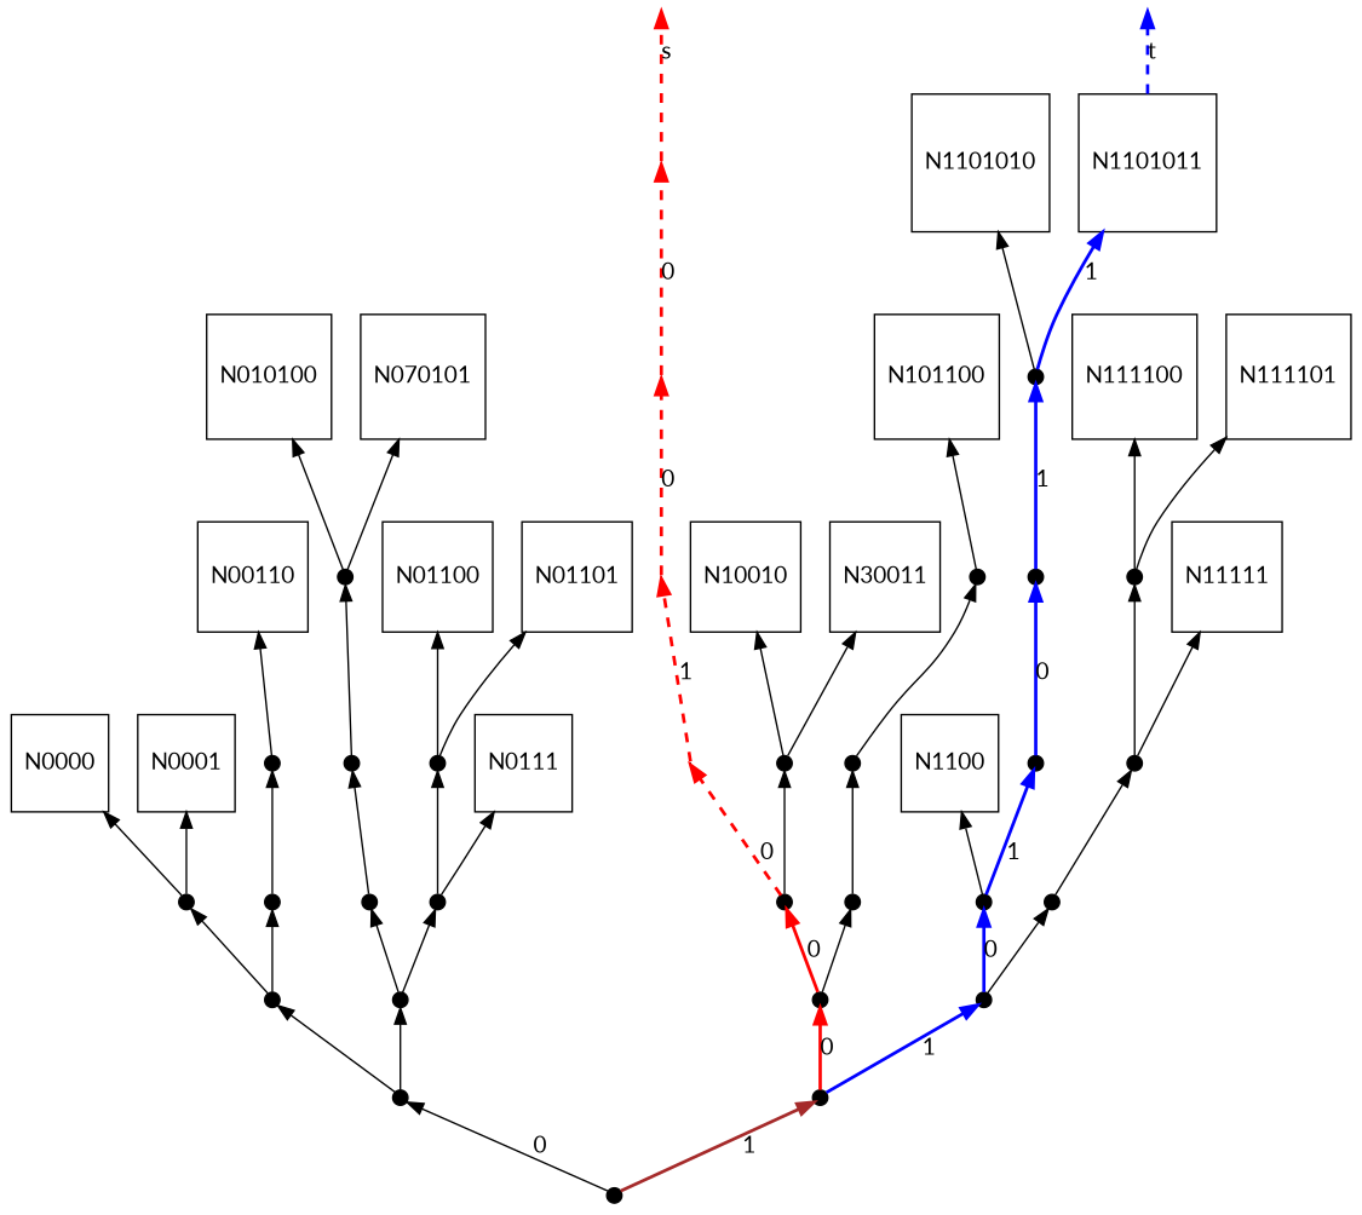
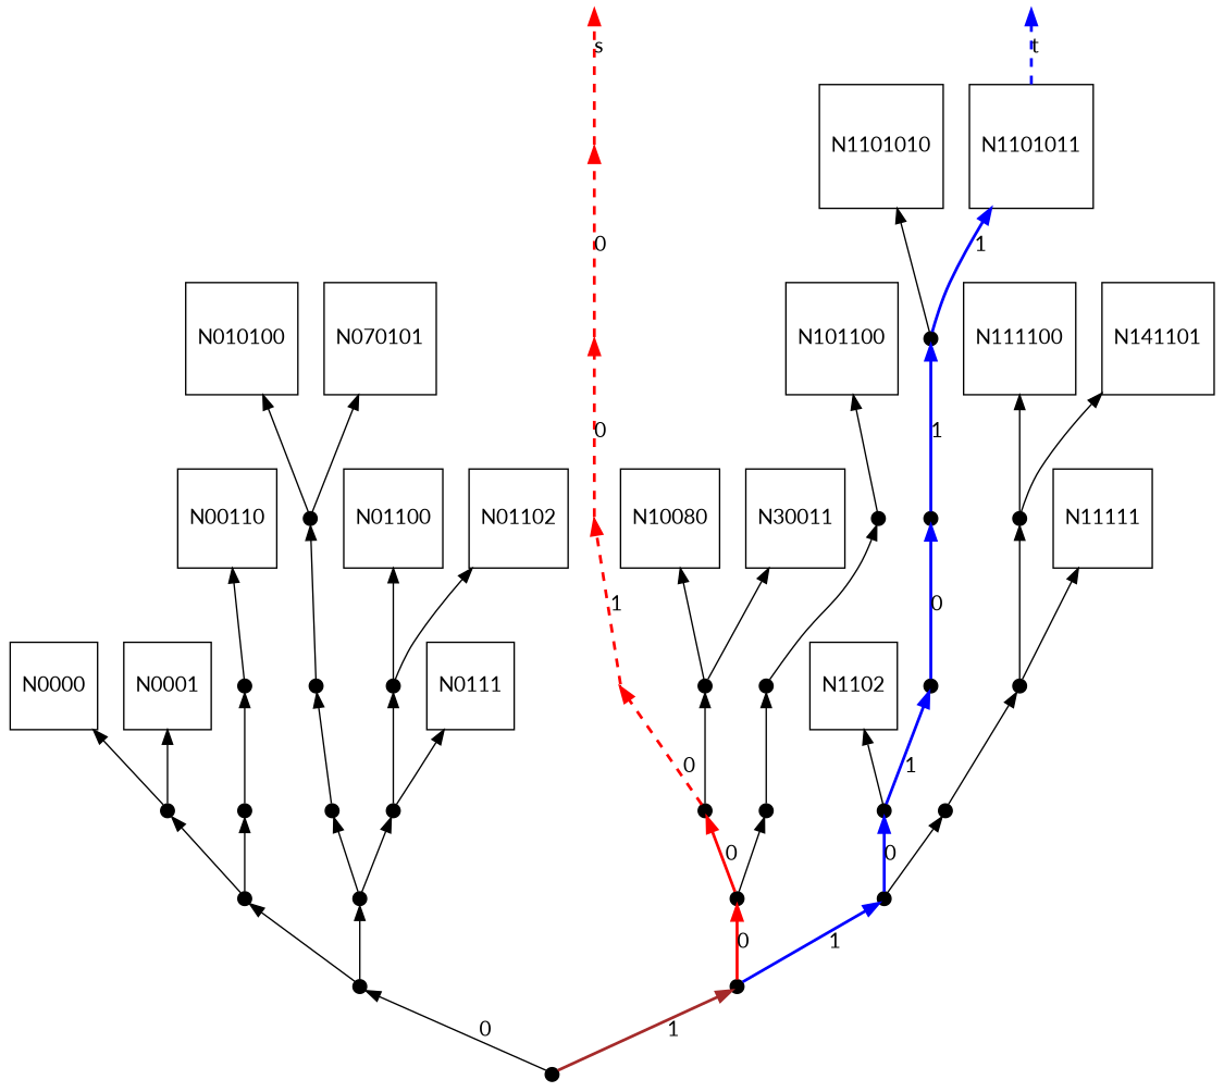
  digraph {
    fontname=Lato
    rankdir=BT
    node [fontname=Lato ordering=out shape=point]
    edge [fontname=Lato]
    ROOT [width=0.13]
    N0 [width=0.13]
    N1 [width=0.13]
    N00 [width=0.13]
    N01 [width=0.13]
    N10 [width=0.13]
    N11 [width=0.13]
    N000 [width=0.13]
    N001 [width=0.13]
    N010 [width=0.13]
    N011 [width=0.13]
    N100 [width=0.13]
    N101 [width=0.13]
    N110 [width=0.13]
    N111 [width=0.13]
    N0000 [shape=square width=0.13]
    N0001 [shape=square width=0.13]
    N0011 [width=0.13]
    N0101 [width=0.13]
    N0110 [width=0.13]
    N0111 [shape=square width=0.13]
    N00110 [shape=square width=0.13]
    N01010 [width=0.13]
    N01100 [shape=square width=0.13]
-   N01101 [shape=square width=0.13]
+   N01101 [shape=square width=0.13 label=N01102]
    N010100 [shape=square width=0.13]
    n27 [label=N070101 shape=square width=0.13]
    N1000 [width=0.001]
    N1001 [width=0.13]
    N1011 [width=0.13]
-   N1100 [shape=square width=0.13]
+   N1100 [shape=square width=0.13 label=N1102]
    N1101 [width=0.13]
    N1111 [width=0.13]
    N10001 [width=0.001]
-   N10010 [shape=square width=0.13]
+   N10010 [shape=square width=0.13 label=N10080]
    n36 [label=N30011 shape=square width=0.13]
    N10110 [width=0.13]
    N100010 [width=0.001]
    N1000100 [width=0.001]
    N10001001 [width=0.001]
    N101100 [shape=square width=0.13]
    N11010 [width=0.13]
    N110101 [width=0.13]
    N1101010 [shape=square width=0.13]
    N1101011 [shape=square width=0.13]
    N11010110 [width=0.001]
    N11110 [width=0.13]
    N11111 [shape=square width=0.13]
    N111100 [shape=square width=0.13]
-   N111101 [shape=square width=0.13]
+   N111101 [shape=square width=0.13 label=N141101]
    ROOT -> N0 [label=0]
    ROOT -> N1 [color=brown label=1 penwidth=2]
    N0 -> N00
    N0 -> N01
    N1 -> N10 [color=red label=0 penwidth=2]
    N1 -> N11 [color=blue label=1 penwidth=2]
    N00 -> N000
    N00 -> N001
    N01 -> N010
    N01 -> N011
    N10 -> N100 [color=red label=0 penwidth=2]
    N10 -> N101
    N11 -> N110 [color=blue label=0 penwidth=2]
    N11 -> N111
    N000 -> N0000
    N000 -> N0001
    N001 -> N0011
    N010 -> N0101
    N011 -> N0110
    N011 -> N0111
    N100 -> N1000 [color=red label=0 penwidth=2 style=dashed]
    N100 -> N1001
    N101 -> N1011
    N110 -> N1100
    N110 -> N1101 [color=blue label=1 penwidth=2]
    N111 -> N1111
    N0011 -> N00110
    N0101 -> N01010
    N0110 -> N01100
    N0110 -> N01101
    N01010 -> N010100
    N01010 -> n27
    N1000 -> N10001 [color=red label=1 penwidth=2 style=dashed]
    N1001 -> N10010
    N1001 -> n36
    N1011 -> N10110
    N1101 -> N11010 [color=blue label=0 penwidth=2]
    N1111 -> N11110
    N1111 -> N11111
    N10001 -> N100010 [color=red label=0 penwidth=2 style=dashed]
    N10110 -> N101100
    N100010 -> N1000100 [color=red label=0 penwidth=2 style=dashed]
    N1000100 -> N10001001 [color=red label=s penwidth=2 style=dashed]
    N11010 -> N110101 [color=blue label=1 penwidth=2]
    N110101 -> N1101010
    N110101 -> N1101011 [color=blue label=1 penwidth=2]
    N1101011 -> N11010110 [color=blue label=t penwidth=2 style=dashed]
    N11110 -> N111100
    N11110 -> N111101
  }
